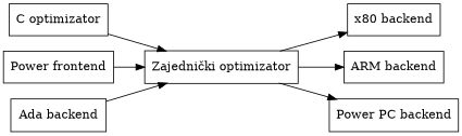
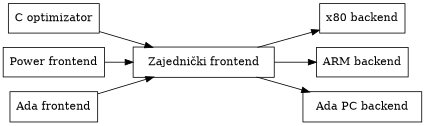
  digraph {
    rankdir=LR
    node [shape=record]
    n1 [label="C optimizator"]
-   n2 [label="Zajednički optimizator"]
+   n2 [label="Zajednički frontend"]
    n3 [label="x80 backend"]
    n4 [label="ARM backend"]
-   n5 [label="Power PC backend"]
+   n5 [label="Ada PC backend"]
    n6 [label="Power frontend"]
-   n7 [label="Ada backend"]
+   n7 [label="Ada frontend"]
    n1 -> n2
    n2 -> n3
    n2 -> n4
    n2 -> n5
    n6 -> n2
    n7 -> n2
  }
